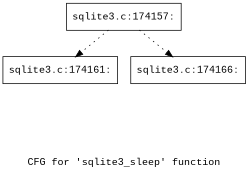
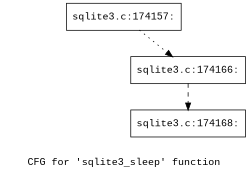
  digraph {
    fontname="Liberation Mono"
    label="CFG for 'sqlite3_sleep' function"
    node [fontname="Liberation Mono" shape=record]
    edge [fontname="Liberation Mono" style=dotted]
    n1 [label="{sqlite3.c:174157:}"]
-   n2 [label="{sqlite3.c:174161:}"]
    n3 [label="{sqlite3.c:174166:}"]
-   n1 -> n2
+   n4 [label="{sqlite3.c:174168:}"]
    n1 -> n3
+   n3 -> n4 [style=dashed]
  }
